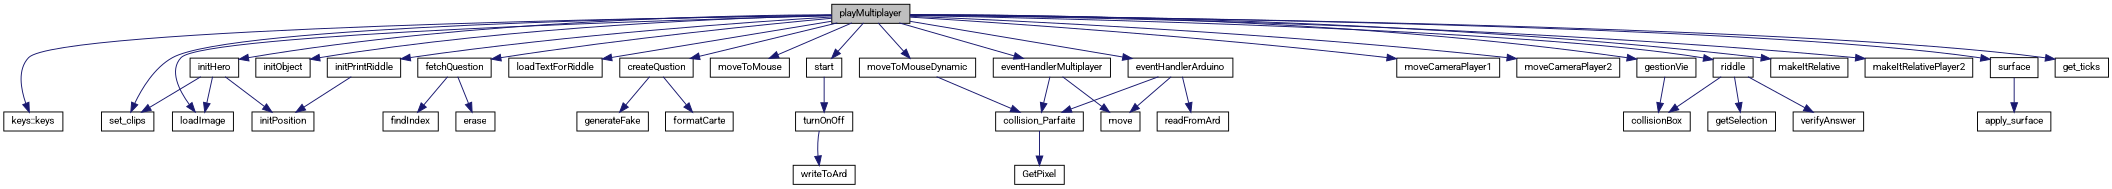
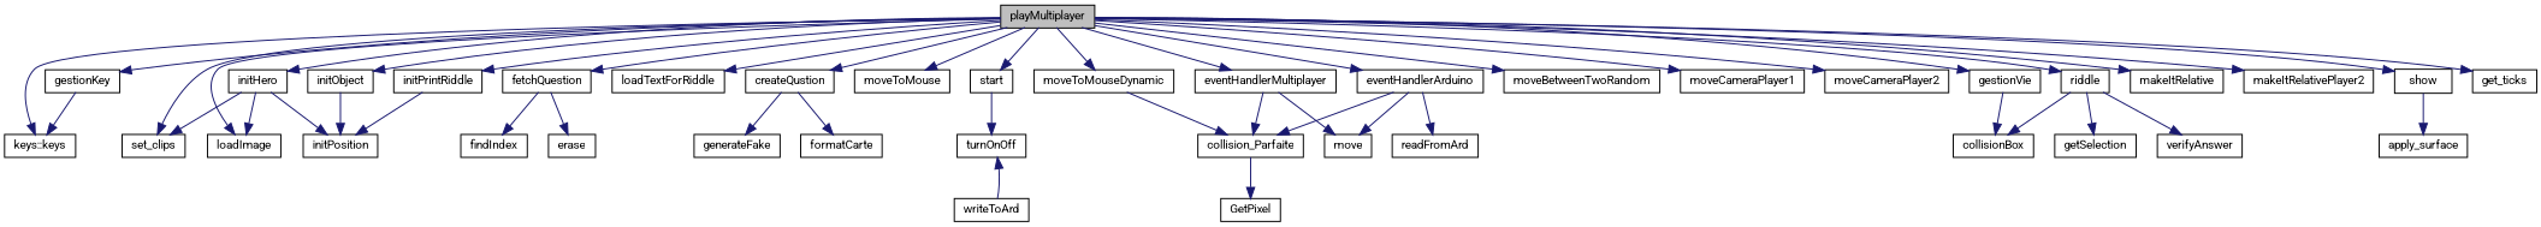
  digraph {
    rankdir=TB
    node [color=black fillcolor=white fontname=Roboto fontsize=10 shape=record style=filled]
    edge [color=midnightblue fontname=Roboto fontsize=10 labelfontname=Roboto labelfontsize=10 style=solid]
    n1 [fillcolor=grey75 fontcolor=black height=0.2 label=playMultiplayer width=0.4]
    n2 [height=0.2 label="keys::keys" width=0.4]
    n3 [height=0.2 label=set_clips width=0.4]
    n4 [height=0.2 label=initHero width=0.4]
    n5 [height=0.2 label=loadImage width=0.4]
    n6 [height=0.2 label=initObject width=0.4]
    n7 [height=0.2 label=fetchQuestion width=0.4]
    n8 [height=0.2 label=loadTextForRiddle width=0.4]
    n9 [height=0.2 label=initPrintRiddle width=0.4]
    n10 [height=0.2 label=createQustion width=0.4]
    n11 [height=0.2 label=moveToMouse width=0.4]
    n12 [height=0.2 label=start width=0.4]
    n13 [height=0.2 label=eventHandlerArduino width=0.4]
    n14 [height=0.2 label=eventHandlerMultiplayer width=0.4]
    n15 [height=0.2 label=moveToMouseDynamic width=0.4]
+   n16 [height=0.2 label=moveBetweenTwoRandom width=0.4]
    n17 [height=0.2 label=moveCameraPlayer1 width=0.4]
    n18 [height=0.2 label=moveCameraPlayer2 width=0.4]
    n19 [height=0.2 label=gestionVie width=0.4]
    n20 [height=0.2 label=makeItRelative width=0.4]
    n21 [height=0.2 label=makeItRelativePlayer2 width=0.4]
-   n22 [height=0.2 label=surface width=0.4]
+   n22 [height=0.2 label=show width=0.4]
    n23 [height=0.2 label=riddle width=0.4]
+   n24 [height=0.2 label=gestionKey width=0.4]
    n25 [height=0.2 label=get_ticks width=0.4]
    n26 [height=0.2 label=initPosition width=0.4]
    n27 [height=0.2 label=findIndex width=0.4]
    n28 [height=0.2 label=erase width=0.4]
    n29 [height=0.2 label=generateFake width=0.4]
    n30 [height=0.2 label=formatCarte width=0.4]
    n31 [height=0.2 label=turnOnOff width=0.4]
    n32 [height=0.2 label=readFromArd width=0.4]
    n33 [height=0.2 label=collision_Parfaite width=0.4]
    n34 [height=0.2 label=move width=0.4]
    n35 [height=0.2 label=collisionBox width=0.4]
    n36 [height=0.2 label=apply_surface width=0.4]
    n37 [height=0.2 label=getSelection width=0.4]
    n38 [height=0.2 label=verifyAnswer width=0.4]
    n39 [height=0.2 label=writeToArd width=0.4]
    n40 [height=0.2 label=GetPixel width=0.4]
    n1 -> n2
    n1 -> n3
    n1 -> n4
    n1 -> n5
    n1 -> n6
    n1 -> n7
    n1 -> n8
    n1 -> n9
    n1 -> n10
    n1 -> n11
    n1 -> n12
    n1 -> n13
    n1 -> n14
    n1 -> n15
+   n1 -> n16
    n1 -> n17
    n1 -> n18
    n1 -> n19
    n1 -> n20
    n1 -> n21
    n1 -> n22
    n1 -> n23
+   n1 -> n24
    n1 -> n25
    n4 -> n3
    n4 -> n5
    n4 -> n26
+   n6 -> n26
    n7 -> n27
    n7 -> n28
    n9 -> n26
    n10 -> n29
    n10 -> n30
    n12 -> n31
    n13 -> n32
    n13 -> n33
    n13 -> n34
    n14 -> n33
    n14 -> n34
    n15 -> n33
    n19 -> n35
    n22 -> n36
    n23 -> n35
    n23 -> n37
    n23 -> n38
-   n31 -> n39
+   n24 -> n2
+   n39 -> n31
    n33 -> n40
  }
